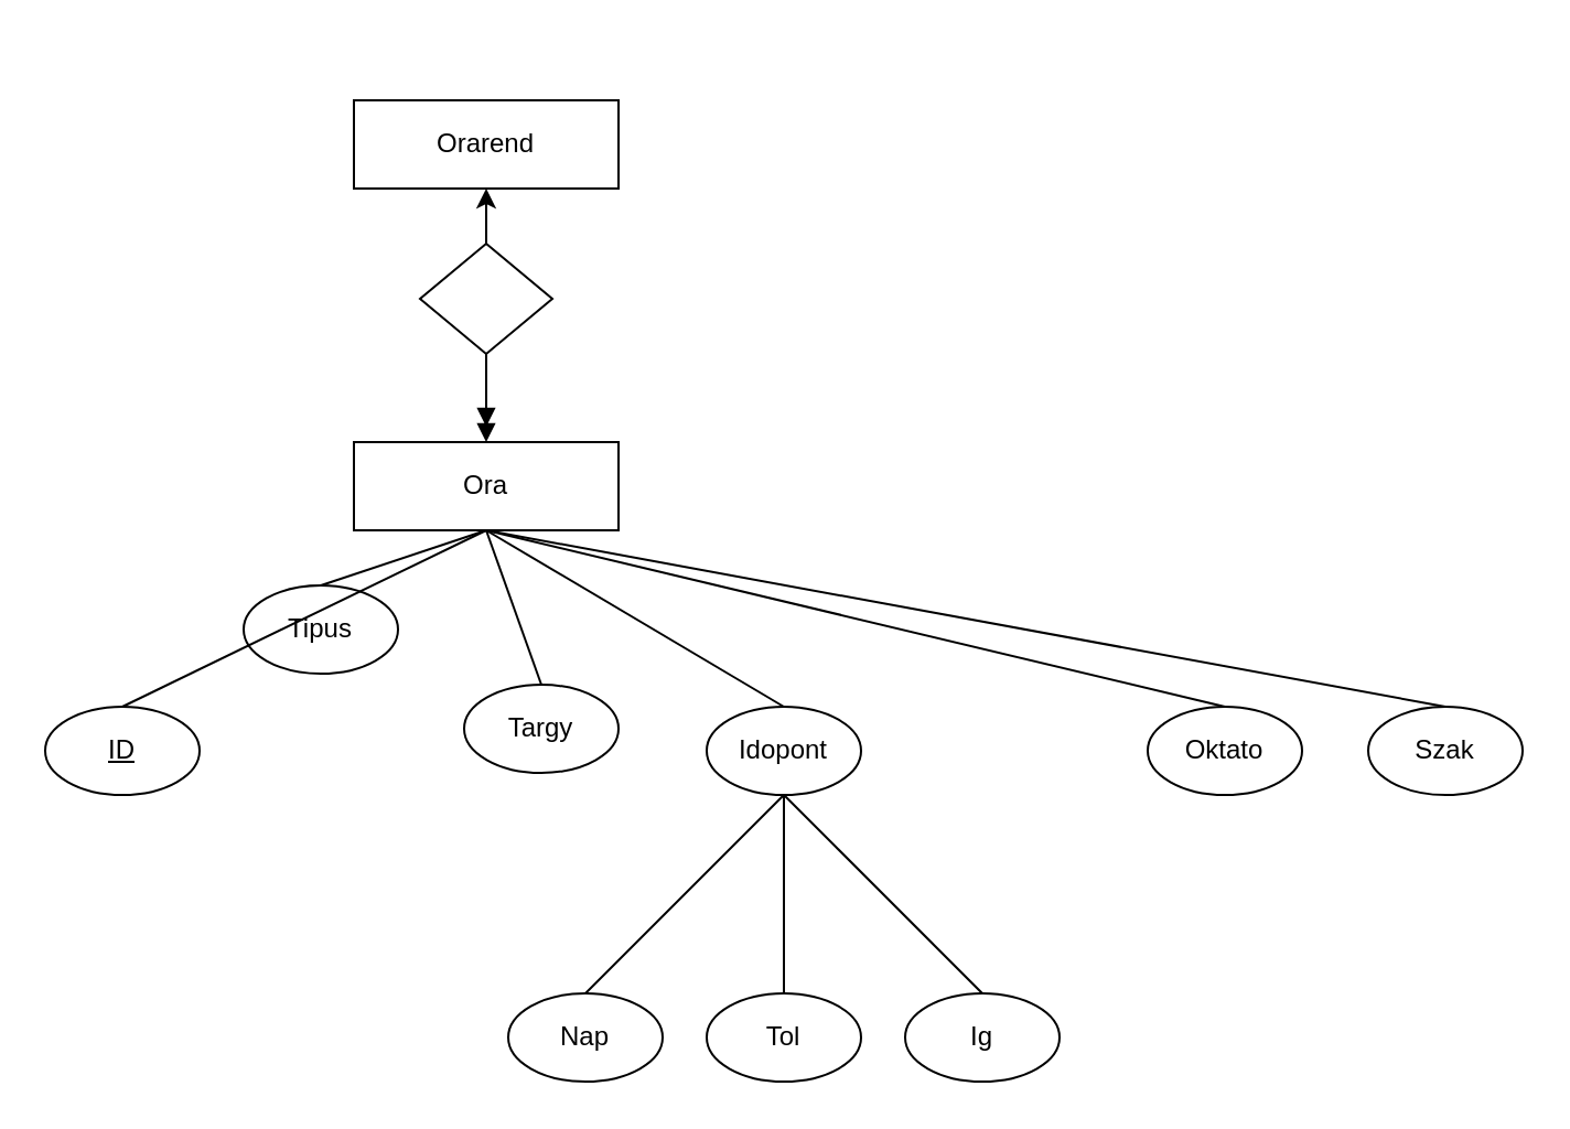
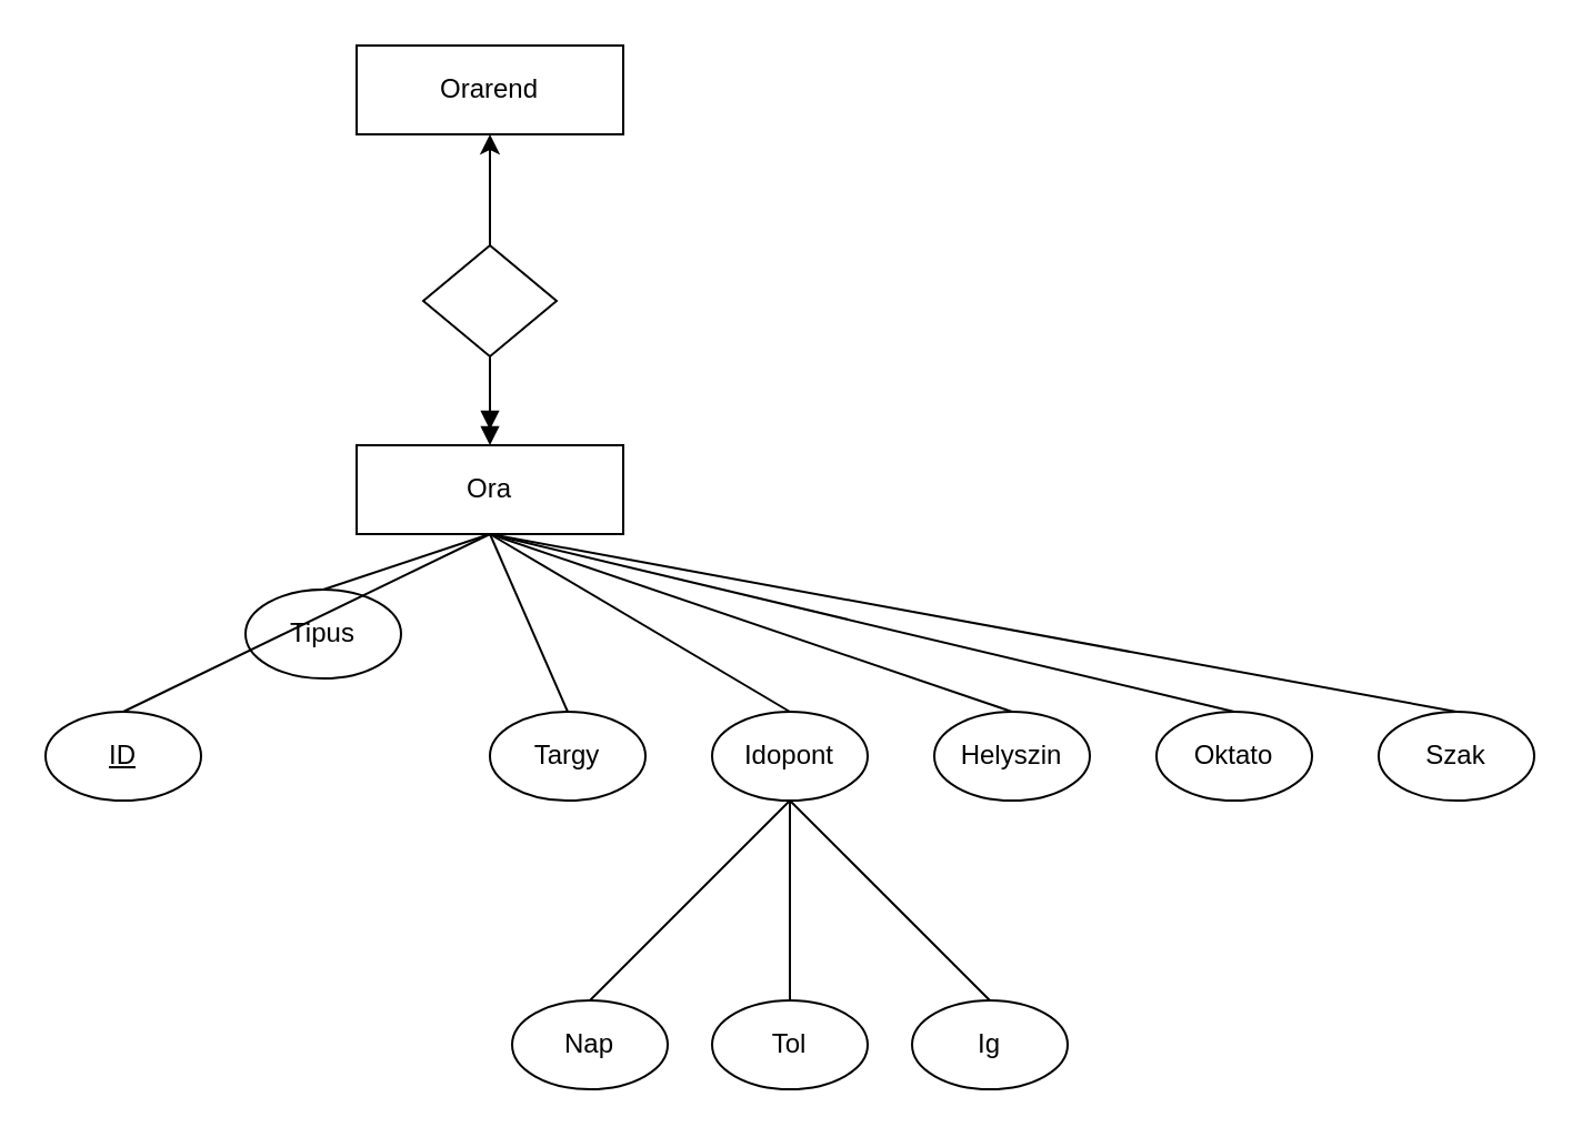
  <mxCell id="0" />
  <mxCell id="1" parent="0" />
- <mxCell id="2" value="Orarend" style="rounded=0;whiteSpace=wrap;html=1;" parent="1" vertex="1"><mxGeometry x="160" y="45" width="120" height="40" as="geometry" /></mxCell>
+ <mxCell id="2" value="Orarend" style="rounded=0;whiteSpace=wrap;html=1;" parent="1" vertex="1"><mxGeometry x="160" y="20" width="120" height="40" as="geometry" /></mxCell>
  <mxCell id="3" style="edgeStyle=orthogonalEdgeStyle;rounded=0;orthogonalLoop=1;jettySize=auto;html=1;exitX=0.5;exitY=0;exitDx=0;exitDy=0;entryX=0.5;entryY=1;entryDx=0;entryDy=0;" parent="1" source="5" target="2" edge="1"><mxGeometry relative="1" as="geometry" /></mxCell>
  <mxCell id="4" style="edgeStyle=orthogonalEdgeStyle;rounded=0;orthogonalLoop=1;jettySize=auto;html=1;exitX=0.5;exitY=1;exitDx=0;exitDy=0;entryX=0.5;entryY=0;entryDx=0;entryDy=0;endArrow=doubleBlock;endFill=1;" parent="1" source="5" target="6" edge="1"><mxGeometry relative="1" as="geometry" /></mxCell>
  <mxCell id="5" value="" style="rhombus;whiteSpace=wrap;html=1;" parent="1" vertex="1"><mxGeometry x="190" y="110" width="60" height="50" as="geometry" /></mxCell>
  <mxCell id="6" value="Ora" style="rounded=0;whiteSpace=wrap;html=1;" parent="1" vertex="1"><mxGeometry x="160" y="200" width="120" height="40" as="geometry" /></mxCell>
  <mxCell id="7" value="&lt;u&gt;ID&lt;/u&gt;" style="ellipse;whiteSpace=wrap;html=1;" parent="1" vertex="1"><mxGeometry x="20" y="320" width="70" height="40" as="geometry" /></mxCell>
  <mxCell id="8" value="Tipus" style="ellipse;whiteSpace=wrap;html=1;" parent="1" vertex="1"><mxGeometry x="110" y="265" width="70" height="40" as="geometry" /></mxCell>
- <mxCell id="9" value="Targy" style="ellipse;whiteSpace=wrap;html=1;" parent="1" vertex="1"><mxGeometry x="210" y="310" width="70" height="40" as="geometry" /></mxCell>
+ <mxCell id="9" value="Targy" style="ellipse;whiteSpace=wrap;html=1;" parent="1" vertex="1"><mxGeometry x="220" y="320" width="70" height="40" as="geometry" /></mxCell>
  <mxCell id="10" value="Idopont" style="ellipse;whiteSpace=wrap;html=1;" parent="1" vertex="1"><mxGeometry x="320" y="320" width="70" height="40" as="geometry" /></mxCell>
+ <mxCell id="11" value="Helyszin" style="ellipse;whiteSpace=wrap;html=1;" parent="1" vertex="1"><mxGeometry x="420" y="320" width="70" height="40" as="geometry" /></mxCell>
  <mxCell id="12" value="Oktato" style="ellipse;whiteSpace=wrap;html=1;" parent="1" vertex="1"><mxGeometry x="520" y="320" width="70" height="40" as="geometry" /></mxCell>
  <mxCell id="13" value="Szak" style="ellipse;whiteSpace=wrap;html=1;" parent="1" vertex="1"><mxGeometry x="620" y="320" width="70" height="40" as="geometry" /></mxCell>
  <mxCell id="14" value="Nap" style="ellipse;whiteSpace=wrap;html=1;" parent="1" vertex="1"><mxGeometry x="230" y="450" width="70" height="40" as="geometry" /></mxCell>
  <mxCell id="15" value="Tol" style="ellipse;whiteSpace=wrap;html=1;" parent="1" vertex="1"><mxGeometry x="320" y="450" width="70" height="40" as="geometry" /></mxCell>
  <mxCell id="16" value="Ig" style="ellipse;whiteSpace=wrap;html=1;" parent="1" vertex="1"><mxGeometry x="410" y="450" width="70" height="40" as="geometry" /></mxCell>
  <mxCell id="17" value="" style="endArrow=none;html=1;rounded=0;entryX=0.5;entryY=1;entryDx=0;entryDy=0;exitX=0.5;exitY=0;exitDx=0;exitDy=0;" edge="1" parent="1" source="7" target="6"><mxGeometry width="50" height="50" relative="1" as="geometry"><mxPoint x="350" y="370" as="sourcePoint" /><mxPoint x="400" y="320" as="targetPoint" /></mxGeometry></mxCell>
  <mxCell id="18" value="" style="endArrow=none;html=1;rounded=0;entryX=0.5;entryY=1;entryDx=0;entryDy=0;exitX=0.5;exitY=0;exitDx=0;exitDy=0;" edge="1" parent="1" source="8" target="6"><mxGeometry width="50" height="50" relative="1" as="geometry"><mxPoint x="350" y="360" as="sourcePoint" /><mxPoint x="400" y="310" as="targetPoint" /></mxGeometry></mxCell>
  <mxCell id="19" value="" style="endArrow=none;html=1;rounded=0;entryX=0.5;entryY=1;entryDx=0;entryDy=0;exitX=0.5;exitY=0;exitDx=0;exitDy=0;" edge="1" parent="1" source="9" target="6"><mxGeometry width="50" height="50" relative="1" as="geometry"><mxPoint x="350" y="360" as="sourcePoint" /><mxPoint x="400" y="310" as="targetPoint" /></mxGeometry></mxCell>
  <mxCell id="20" value="" style="endArrow=none;html=1;rounded=0;entryX=0.5;entryY=1;entryDx=0;entryDy=0;exitX=0.5;exitY=0;exitDx=0;exitDy=0;" edge="1" parent="1" source="10" target="6"><mxGeometry width="50" height="50" relative="1" as="geometry"><mxPoint x="350" y="360" as="sourcePoint" /><mxPoint x="400" y="310" as="targetPoint" /></mxGeometry></mxCell>
+ <mxCell id="21" value="" style="endArrow=none;html=1;rounded=0;entryX=0.5;entryY=1;entryDx=0;entryDy=0;exitX=0.5;exitY=0;exitDx=0;exitDy=0;" edge="1" parent="1" source="11" target="6"><mxGeometry width="50" height="50" relative="1" as="geometry"><mxPoint x="350" y="360" as="sourcePoint" /><mxPoint x="400" y="310" as="targetPoint" /></mxGeometry></mxCell>
  <mxCell id="22" value="" style="endArrow=none;html=1;rounded=0;entryX=0.5;entryY=1;entryDx=0;entryDy=0;exitX=0.5;exitY=0;exitDx=0;exitDy=0;" edge="1" parent="1" source="12" target="6"><mxGeometry width="50" height="50" relative="1" as="geometry"><mxPoint x="350" y="360" as="sourcePoint" /><mxPoint x="400" y="310" as="targetPoint" /></mxGeometry></mxCell>
  <mxCell id="23" value="" style="endArrow=none;html=1;rounded=0;entryX=0.5;entryY=1;entryDx=0;entryDy=0;exitX=0.5;exitY=0;exitDx=0;exitDy=0;" edge="1" parent="1" source="13" target="6"><mxGeometry width="50" height="50" relative="1" as="geometry"><mxPoint x="350" y="360" as="sourcePoint" /><mxPoint x="400" y="310" as="targetPoint" /></mxGeometry></mxCell>
  <mxCell id="24" value="" style="endArrow=none;html=1;rounded=0;entryX=0.5;entryY=1;entryDx=0;entryDy=0;exitX=0.5;exitY=0;exitDx=0;exitDy=0;" edge="1" parent="1" source="14" target="10"><mxGeometry width="50" height="50" relative="1" as="geometry"><mxPoint x="320" y="400" as="sourcePoint" /><mxPoint x="370" y="400" as="targetPoint" /></mxGeometry></mxCell>
  <mxCell id="25" value="" style="endArrow=none;html=1;rounded=0;exitX=0.5;exitY=1;exitDx=0;exitDy=0;entryX=0.5;entryY=0;entryDx=0;entryDy=0;" edge="1" parent="1" source="10" target="15"><mxGeometry width="50" height="50" relative="1" as="geometry"><mxPoint x="350" y="360" as="sourcePoint" /><mxPoint x="400" y="310" as="targetPoint" /></mxGeometry></mxCell>
  <mxCell id="26" value="" style="endArrow=none;html=1;rounded=0;exitX=0.5;exitY=1;exitDx=0;exitDy=0;entryX=0.5;entryY=0;entryDx=0;entryDy=0;" edge="1" parent="1" source="10" target="16"><mxGeometry width="50" height="50" relative="1" as="geometry"><mxPoint x="350" y="360" as="sourcePoint" /><mxPoint x="400" y="310" as="targetPoint" /></mxGeometry></mxCell>
